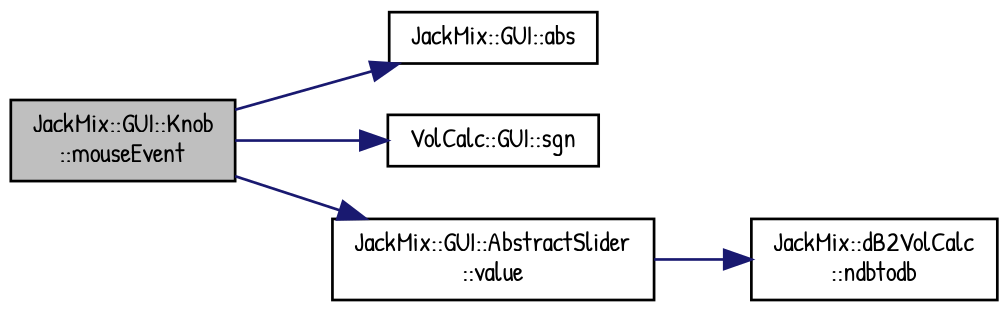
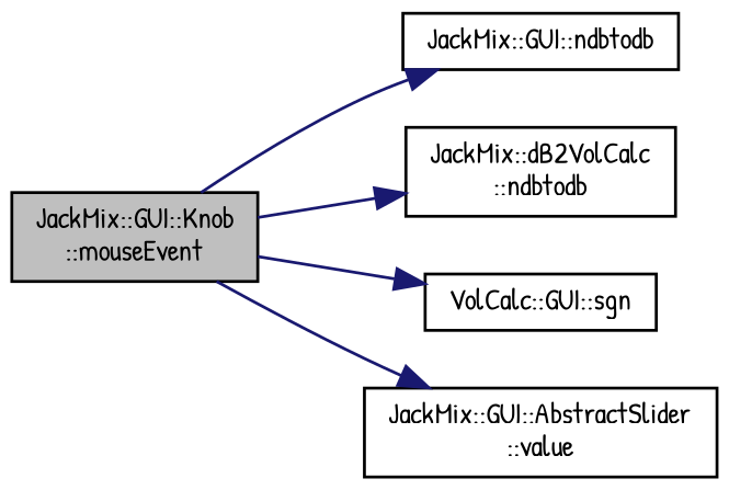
  digraph {
    fontname="Patrick Hand"
    rankdir=LR
    node [color=black fillcolor=white fontname="Patrick Hand" fontsize=10 shape=record style=filled]
    edge [color=midnightblue fontname="Patrick Hand" fontsize=10 labelfontname=Helvetica labelfontsize=10 style=solid]
    n1 [fillcolor=grey75 fontcolor=black height=0.2 label="JackMix::GUI::Knob\l::mouseEvent" width=0.4]
-   n2 [height=0.2 label="JackMix::GUI::abs" width=0.4]
+   n2 [height=0.2 label="JackMix::GUI::ndbtodb" width=0.4]
    n3 [height=0.2 label="JackMix::dB2VolCalc\l::ndbtodb" width=0.4]
    n4 [height=0.2 label="VolCalc::GUI::sgn" width=0.4]
    n5 [height=0.2 label="JackMix::GUI::AbstractSlider\l::value" width=0.4]
    n1 -> n2
-   n5 -> n3
+   n1 -> n3
    n1 -> n4
    n1 -> n5
  }
